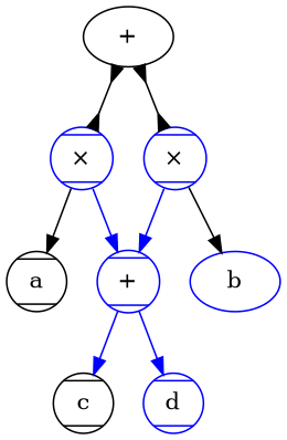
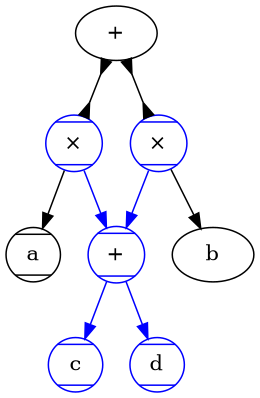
  strict digraph {
    node [color=blue shape=Mcircle]
    n1 [label="&times;"]
    n2 [label="+"]
    n3 [label=a color=""]
-   n4 [color=black label=c]
+   n4 [label=c]
    n5 [label=d]
    n6 [label="&times;"]
-   n7 [label=b shape=""]
+   n7 [label=b color="" shape=""]
    n8 [label="+" color="" shape=""]
    n1 -> n2 [color=blue]
    n1 -> n3
    n2 -> n4 [color=blue]
    n2 -> n5 [color=blue]
    n6 -> n2 [color=blue]
    n6 -> n7
    n8 -> n1 [arrowhead=inv arrowtail=inv dir=both]
    n8 -> n6 [arrowhead=inv arrowtail=inv dir=both]
  }
